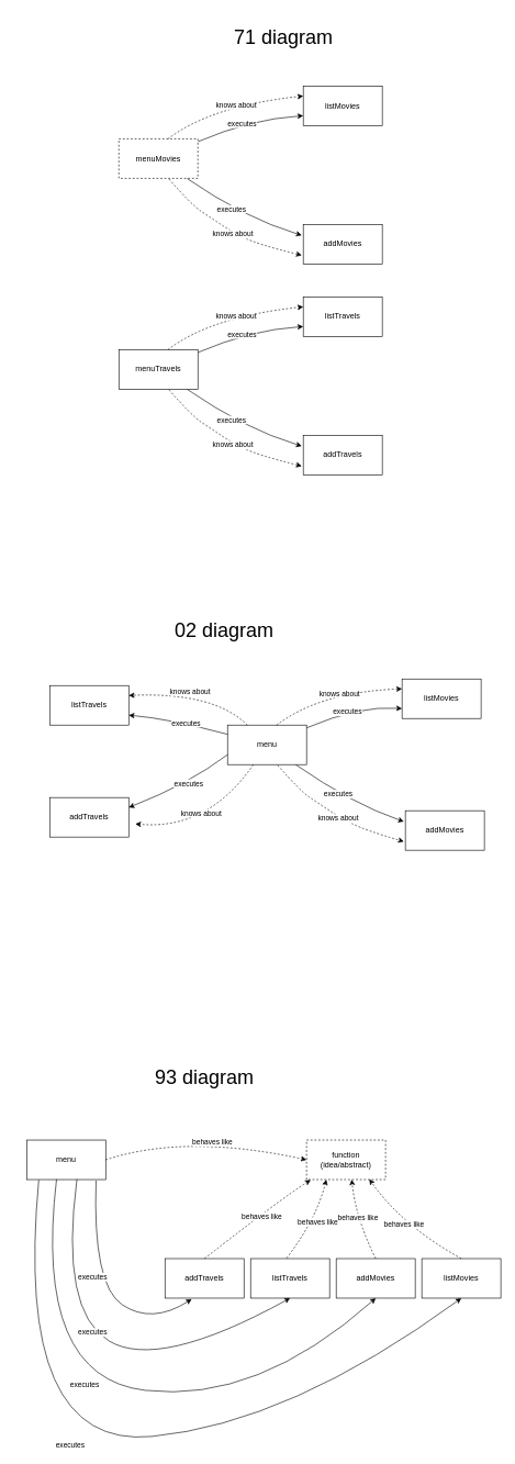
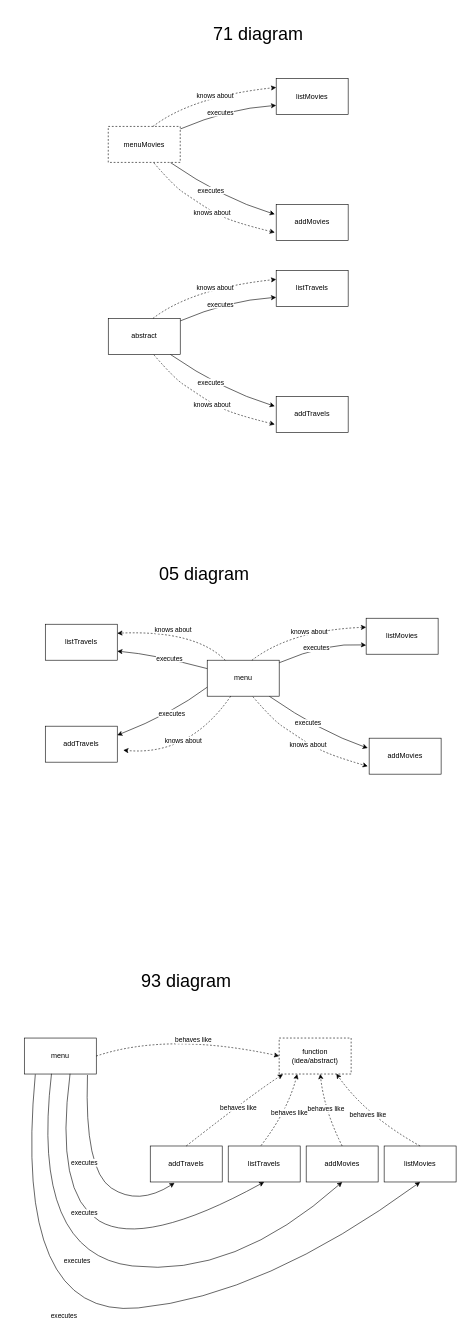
  <mxCell id="0" />
  <mxCell id="1" parent="0" />
  <mxCell id="2" value="menu" style="rounded=0;whiteSpace=wrap;html=1;" vertex="1" parent="1"><mxGeometry x="40" y="1730" width="120" height="60" as="geometry" /></mxCell>
  <mxCell id="3" value="function&lt;br&gt;(idea/abstract)" style="rounded=0;whiteSpace=wrap;html=1;dashed=1;" vertex="1" parent="1"><mxGeometry x="465" y="1730" width="120" height="60" as="geometry" /></mxCell>
  <mxCell id="4" value="" style="curved=1;endArrow=classic;html=1;shadow=0;dashed=1;entryX=0;entryY=0.5;entryDx=0;entryDy=0;exitX=1;exitY=0.5;exitDx=0;exitDy=0;" edge="1" parent="1" source="2" target="3"><mxGeometry width="50" height="50" relative="1" as="geometry"><mxPoint x="330" y="1690" as="sourcePoint" /><mxPoint x="150" y="1645" as="targetPoint" /><Array as="points"><mxPoint x="280" y="1720" /></Array></mxGeometry></mxCell>
  <mxCell id="5" value="behaves like" style="edgeLabel;html=1;align=center;verticalAlign=middle;resizable=0;points=[];" vertex="1" connectable="0" parent="4"><mxGeometry x="0.076" y="-3" relative="1" as="geometry"><mxPoint as="offset" /></mxGeometry></mxCell>
  <mxCell id="6" value="addTravels" style="rounded=0;whiteSpace=wrap;html=1;" vertex="1" parent="1"><mxGeometry x="250" y="1910" width="120" height="60" as="geometry" /></mxCell>
  <mxCell id="7" value="addMovies" style="rounded=0;whiteSpace=wrap;html=1;" vertex="1" parent="1"><mxGeometry x="510" y="1910" width="120" height="60" as="geometry" /></mxCell>
  <mxCell id="8" value="listMovies" style="rounded=0;whiteSpace=wrap;html=1;" vertex="1" parent="1"><mxGeometry x="640" y="1910" width="120" height="60" as="geometry" /></mxCell>
  <mxCell id="9" value="listTravels" style="rounded=0;whiteSpace=wrap;html=1;" vertex="1" parent="1"><mxGeometry x="380" y="1910" width="120" height="60" as="geometry" /></mxCell>
  <mxCell id="10" value="" style="curved=1;endArrow=classic;html=1;shadow=0;dashed=1;entryX=0.052;entryY=1.008;entryDx=0;entryDy=0;exitX=0.5;exitY=0;exitDx=0;exitDy=0;entryPerimeter=0;" edge="1" parent="1" source="6" target="3"><mxGeometry width="50" height="50" relative="1" as="geometry"><mxPoint x="305" y="1860" as="sourcePoint" /><mxPoint x="595" y="1860" as="targetPoint" /><Array as="points"><mxPoint x="425" y="1820" /></Array></mxGeometry></mxCell>
  <mxCell id="11" value="behaves like" style="edgeLabel;html=1;align=center;verticalAlign=middle;resizable=0;points=[];" vertex="1" connectable="0" parent="10"><mxGeometry x="0.076" y="-3" relative="1" as="geometry"><mxPoint as="offset" /></mxGeometry></mxCell>
  <mxCell id="12" value="" style="curved=1;endArrow=classic;html=1;shadow=0;dashed=1;entryX=0.25;entryY=1;entryDx=0;entryDy=0;exitX=0.456;exitY=-0.011;exitDx=0;exitDy=0;exitPerimeter=0;" edge="1" parent="1" source="9" target="3"><mxGeometry width="50" height="50" relative="1" as="geometry"><mxPoint x="490" y="1910" as="sourcePoint" /><mxPoint x="606.24" y="1790.48" as="targetPoint" /><Array as="points"><mxPoint x="480" y="1850" /></Array></mxGeometry></mxCell>
  <mxCell id="13" value="behaves like" style="edgeLabel;html=1;align=center;verticalAlign=middle;resizable=0;points=[];" vertex="1" connectable="0" parent="12"><mxGeometry x="0.076" y="-3" relative="1" as="geometry"><mxPoint as="offset" /></mxGeometry></mxCell>
  <mxCell id="14" value="" style="curved=1;endArrow=classic;html=1;shadow=0;dashed=1;entryX=0.571;entryY=0.999;entryDx=0;entryDy=0;exitX=0.5;exitY=0;exitDx=0;exitDy=0;entryPerimeter=0;" edge="1" parent="1" source="7" target="3"><mxGeometry width="50" height="50" relative="1" as="geometry"><mxPoint x="549.72" y="1909.34" as="sourcePoint" /><mxPoint x="595" y="1790" as="targetPoint" /><Array as="points"><mxPoint x="540" y="1850" /></Array></mxGeometry></mxCell>
  <mxCell id="15" value="behaves like" style="edgeLabel;html=1;align=center;verticalAlign=middle;resizable=0;points=[];" vertex="1" connectable="0" parent="14"><mxGeometry x="0.076" y="-3" relative="1" as="geometry"><mxPoint as="offset" /></mxGeometry></mxCell>
  <mxCell id="16" value="" style="curved=1;endArrow=classic;html=1;shadow=0;dashed=1;entryX=0.794;entryY=0.989;entryDx=0;entryDy=0;exitX=0.5;exitY=0;exitDx=0;exitDy=0;entryPerimeter=0;" edge="1" parent="1" source="8" target="3"><mxGeometry width="50" height="50" relative="1" as="geometry"><mxPoint x="685.74" y="1900.06" as="sourcePoint" /><mxPoint x="634.26" y="1780" as="targetPoint" /><Array as="points"><mxPoint x="610" y="1860" /></Array></mxGeometry></mxCell>
  <mxCell id="17" value="behaves like" style="edgeLabel;html=1;align=center;verticalAlign=middle;resizable=0;points=[];" vertex="1" connectable="0" parent="16"><mxGeometry x="0.076" y="-3" relative="1" as="geometry"><mxPoint as="offset" /></mxGeometry></mxCell>
  <mxCell id="18" style="edgeStyle=none;html=1;curved=1;exitX=0.878;exitY=1.027;exitDx=0;exitDy=0;exitPerimeter=0;entryX=0.338;entryY=1.026;entryDx=0;entryDy=0;entryPerimeter=0;" edge="1" parent="1" source="2" target="6"><mxGeometry relative="1" as="geometry"><mxPoint x="240" y="2070" as="targetPoint" /><Array as="points"><mxPoint x="140" y="1950" /><mxPoint x="230" y="2010" /></Array><mxPoint x="150" y="1880" as="sourcePoint" /></mxGeometry></mxCell>
  <mxCell id="19" value="executes" style="edgeLabel;html=1;align=center;verticalAlign=middle;resizable=0;points=[];" vertex="1" connectable="0" parent="18"><mxGeometry x="-0.139" y="-1" relative="1" as="geometry"><mxPoint as="offset" /></mxGeometry></mxCell>
  <mxCell id="20" style="edgeStyle=none;html=1;curved=1;exitX=0.636;exitY=0.993;exitDx=0;exitDy=0;exitPerimeter=0;entryX=0.5;entryY=1;entryDx=0;entryDy=0;" edge="1" parent="1" source="2" target="9"><mxGeometry relative="1" as="geometry"><mxPoint x="195.28" y="2059.94" as="targetPoint" /><Array as="points"><mxPoint x="90" y="1990" /><mxPoint x="240" y="2080" /></Array><mxPoint x="50.08" y="1880" as="sourcePoint" /></mxGeometry></mxCell>
  <mxCell id="21" value="executes" style="edgeLabel;html=1;align=center;verticalAlign=middle;resizable=0;points=[];" vertex="1" connectable="0" parent="20"><mxGeometry x="-0.139" y="-1" relative="1" as="geometry"><mxPoint as="offset" /></mxGeometry></mxCell>
  <mxCell id="22" style="edgeStyle=none;html=1;curved=1;exitX=0.378;exitY=0.993;exitDx=0;exitDy=0;exitPerimeter=0;entryX=0.5;entryY=1;entryDx=0;entryDy=0;" edge="1" parent="1" source="2" target="7"><mxGeometry relative="1" as="geometry"><mxPoint x="380" y="2040.42" as="targetPoint" /><Array as="points"><mxPoint x="50" y="2090" /><mxPoint x="390" y="2130" /></Array><mxPoint x="56.32" y="1860" as="sourcePoint" /></mxGeometry></mxCell>
  <mxCell id="23" value="executes" style="edgeLabel;html=1;align=center;verticalAlign=middle;resizable=0;points=[];" vertex="1" connectable="0" parent="22"><mxGeometry x="-0.139" y="-1" relative="1" as="geometry"><mxPoint as="offset" /></mxGeometry></mxCell>
  <mxCell id="24" style="edgeStyle=none;html=1;curved=1;exitX=0.153;exitY=1.01;exitDx=0;exitDy=0;exitPerimeter=0;entryX=0.5;entryY=1;entryDx=0;entryDy=0;" edge="1" parent="1" source="2" target="8"><mxGeometry relative="1" as="geometry"><mxPoint x="590" y="2080.42" as="targetPoint" /><Array as="points"><mxPoint x="20" y="2200" /><mxPoint x="440" y="2160" /></Array><mxPoint x="105.36" y="1900" as="sourcePoint" /></mxGeometry></mxCell>
  <mxCell id="25" value="executes" style="edgeLabel;html=1;align=center;verticalAlign=middle;resizable=0;points=[];" vertex="1" connectable="0" parent="24"><mxGeometry x="-0.139" y="-1" relative="1" as="geometry"><mxPoint as="offset" /></mxGeometry></mxCell>
  <mxCell id="26" style="edgeStyle=none;html=1;entryX=-0.019;entryY=0.274;entryDx=0;entryDy=0;entryPerimeter=0;curved=1;" edge="1" parent="1" source="30" target="31"><mxGeometry relative="1" as="geometry"><mxPoint x="605" y="1240" as="targetPoint" /><Array as="points"><mxPoint x="535" y="1220" /></Array></mxGeometry></mxCell>
  <mxCell id="27" value="executes" style="edgeLabel;html=1;align=center;verticalAlign=middle;resizable=0;points=[];" vertex="1" connectable="0" parent="26"><mxGeometry x="-0.171" relative="1" as="geometry"><mxPoint as="offset" /></mxGeometry></mxCell>
  <mxCell id="28" style="edgeStyle=none;html=1;entryX=0;entryY=0.75;entryDx=0;entryDy=0;curved=1;" edge="1" parent="1" source="30" target="32"><mxGeometry relative="1" as="geometry"><mxPoint x="605" y="1070" as="targetPoint" /><Array as="points"><mxPoint x="545" y="1070" /></Array></mxGeometry></mxCell>
  <mxCell id="29" value="executes" style="edgeLabel;html=1;align=center;verticalAlign=middle;resizable=0;points=[];" vertex="1" connectable="0" parent="28"><mxGeometry x="-0.139" y="-1" relative="1" as="geometry"><mxPoint as="offset" /></mxGeometry></mxCell>
  <mxCell id="30" value="menu" style="rounded=0;whiteSpace=wrap;html=1;" vertex="1" parent="1"><mxGeometry x="345" y="1100" width="120" height="60" as="geometry" /></mxCell>
  <mxCell id="31" value="addMovies" style="rounded=0;whiteSpace=wrap;html=1;" vertex="1" parent="1"><mxGeometry x="615" y="1230" width="120" height="60" as="geometry" /></mxCell>
  <mxCell id="32" value="listMovies" style="rounded=0;whiteSpace=wrap;html=1;" vertex="1" parent="1"><mxGeometry x="610" y="1030" width="120" height="60" as="geometry" /></mxCell>
  <mxCell id="33" value="" style="curved=1;endArrow=classic;html=1;exitX=0.621;exitY=0.001;exitDx=0;exitDy=0;exitPerimeter=0;shadow=0;dashed=1;entryX=0;entryY=0.25;entryDx=0;entryDy=0;" edge="1" parent="1" source="30" target="32"><mxGeometry width="50" height="50" relative="1" as="geometry"><mxPoint x="465" y="1060" as="sourcePoint" /><mxPoint x="515" y="1010" as="targetPoint" /><Array as="points"><mxPoint x="485" y="1050" /></Array></mxGeometry></mxCell>
  <mxCell id="34" value="knows about" style="edgeLabel;html=1;align=center;verticalAlign=middle;resizable=0;points=[];" vertex="1" connectable="0" parent="33"><mxGeometry x="0.076" y="-3" relative="1" as="geometry"><mxPoint as="offset" /></mxGeometry></mxCell>
  <mxCell id="35" value="" style="curved=1;endArrow=classic;html=1;exitX=0.634;exitY=1.014;exitDx=0;exitDy=0;exitPerimeter=0;shadow=0;dashed=1;entryX=-0.019;entryY=0.781;entryDx=0;entryDy=0;entryPerimeter=0;" edge="1" parent="1" source="30" target="31"><mxGeometry width="50" height="50" relative="1" as="geometry"><mxPoint x="429.52" y="1200.06" as="sourcePoint" /><mxPoint x="635" y="1146.667" as="targetPoint" /><Array as="points"><mxPoint x="455" y="1200" /><mxPoint x="485" y="1220" /><mxPoint x="515" y="1240" /><mxPoint x="555" y="1260" /></Array></mxGeometry></mxCell>
  <mxCell id="36" value="knows about" style="edgeLabel;html=1;align=center;verticalAlign=middle;resizable=0;points=[];" vertex="1" connectable="0" parent="35"><mxGeometry x="0.076" y="-3" relative="1" as="geometry"><mxPoint as="offset" /></mxGeometry></mxCell>
  <mxCell id="37" value="addTravels" style="rounded=0;whiteSpace=wrap;html=1;" vertex="1" parent="1"><mxGeometry x="75" y="1210" width="120" height="60" as="geometry" /></mxCell>
  <mxCell id="38" value="listTravels" style="rounded=0;whiteSpace=wrap;html=1;" vertex="1" parent="1"><mxGeometry x="75" y="1040" width="120" height="60" as="geometry" /></mxCell>
  <mxCell id="39" value="" style="curved=1;endArrow=classic;html=1;shadow=0;dashed=1;entryX=1;entryY=0.25;entryDx=0;entryDy=0;" edge="1" parent="1" source="30" target="38"><mxGeometry width="50" height="50" relative="1" as="geometry"><mxPoint x="325" y="1030" as="sourcePoint" /><mxPoint x="530.48" y="964.94" as="targetPoint" /><Array as="points"><mxPoint x="325" y="1050" /></Array></mxGeometry></mxCell>
  <mxCell id="40" value="knows about" style="edgeLabel;html=1;align=center;verticalAlign=middle;resizable=0;points=[];" vertex="1" connectable="0" parent="39"><mxGeometry x="0.076" y="-3" relative="1" as="geometry"><mxPoint as="offset" /></mxGeometry></mxCell>
  <mxCell id="41" style="edgeStyle=none;html=1;curved=1;entryX=1;entryY=0.75;entryDx=0;entryDy=0;" edge="1" parent="1" source="30" target="38"><mxGeometry relative="1" as="geometry"><mxPoint x="185" y="1090" as="targetPoint" /><Array as="points"><mxPoint x="255" y="1090" /></Array><mxPoint x="345" y="1049.286" as="sourcePoint" /></mxGeometry></mxCell>
  <mxCell id="42" value="executes" style="edgeLabel;html=1;align=center;verticalAlign=middle;resizable=0;points=[];" vertex="1" connectable="0" parent="41"><mxGeometry x="-0.139" y="-1" relative="1" as="geometry"><mxPoint as="offset" /></mxGeometry></mxCell>
  <mxCell id="43" style="edgeStyle=none;html=1;entryX=1;entryY=0.25;entryDx=0;entryDy=0;curved=1;exitX=0;exitY=0.75;exitDx=0;exitDy=0;" edge="1" parent="1" source="30" target="37"><mxGeometry relative="1" as="geometry"><mxPoint x="165" y="1148.22" as="targetPoint" /><Array as="points"><mxPoint x="285" y="1190" /></Array><mxPoint x="296" y="1230" as="sourcePoint" /></mxGeometry></mxCell>
  <mxCell id="44" value="executes" style="edgeLabel;html=1;align=center;verticalAlign=middle;resizable=0;points=[];" vertex="1" connectable="0" parent="43"><mxGeometry x="-0.139" y="-1" relative="1" as="geometry"><mxPoint as="offset" /></mxGeometry></mxCell>
  <mxCell id="45" value="" style="curved=1;endArrow=classic;html=1;shadow=0;dashed=1;" edge="1" parent="1" source="30"><mxGeometry width="50" height="50" relative="1" as="geometry"><mxPoint x="335" y="1290" as="sourcePoint" /><mxPoint x="205" y="1250" as="targetPoint" /><Array as="points"><mxPoint x="315" y="1260" /></Array></mxGeometry></mxCell>
  <mxCell id="46" value="knows about" style="edgeLabel;html=1;align=center;verticalAlign=middle;resizable=0;points=[];fontSize=11;" vertex="1" connectable="0" parent="45"><mxGeometry x="-0.083" y="-24" relative="1" as="geometry"><mxPoint as="offset" /></mxGeometry></mxCell>
  <mxCell id="47" style="edgeStyle=none;html=1;entryX=-0.019;entryY=0.274;entryDx=0;entryDy=0;entryPerimeter=0;curved=1;" edge="1" parent="1" source="51" target="52"><mxGeometry relative="1" as="geometry"><mxPoint x="440" y="350" as="targetPoint" /><Array as="points"><mxPoint x="370" y="330" /></Array></mxGeometry></mxCell>
  <mxCell id="48" value="executes" style="edgeLabel;html=1;align=center;verticalAlign=middle;resizable=0;points=[];" vertex="1" connectable="0" parent="47"><mxGeometry x="-0.171" relative="1" as="geometry"><mxPoint as="offset" /></mxGeometry></mxCell>
  <mxCell id="49" style="edgeStyle=none;html=1;entryX=0;entryY=0.75;entryDx=0;entryDy=0;curved=1;" edge="1" parent="1" source="51" target="53"><mxGeometry relative="1" as="geometry"><mxPoint x="440" y="180" as="targetPoint" /><Array as="points"><mxPoint x="380" y="180" /></Array></mxGeometry></mxCell>
  <mxCell id="50" value="executes" style="edgeLabel;html=1;align=center;verticalAlign=middle;resizable=0;points=[];" vertex="1" connectable="0" parent="49"><mxGeometry x="-0.139" y="-1" relative="1" as="geometry"><mxPoint as="offset" /></mxGeometry></mxCell>
  <mxCell id="51" value="menuMovies" style="rounded=0;whiteSpace=wrap;html=1;dashed=1;" vertex="1" parent="1"><mxGeometry x="180" y="210" width="120" height="60" as="geometry" /></mxCell>
  <mxCell id="52" value="addMovies" style="rounded=0;whiteSpace=wrap;html=1;" vertex="1" parent="1"><mxGeometry x="460" y="340" width="120" height="60" as="geometry" /></mxCell>
  <mxCell id="53" value="listMovies" style="rounded=0;whiteSpace=wrap;html=1;" vertex="1" parent="1"><mxGeometry x="460" y="130" width="120" height="60" as="geometry" /></mxCell>
  <mxCell id="54" value="" style="curved=1;endArrow=classic;html=1;exitX=0.621;exitY=0.001;exitDx=0;exitDy=0;exitPerimeter=0;shadow=0;dashed=1;entryX=0;entryY=0.25;entryDx=0;entryDy=0;" edge="1" parent="1" source="51" target="53"><mxGeometry width="50" height="50" relative="1" as="geometry"><mxPoint x="300" y="170" as="sourcePoint" /><mxPoint x="350" y="120" as="targetPoint" /><Array as="points"><mxPoint x="320" y="160" /></Array></mxGeometry></mxCell>
  <mxCell id="55" value="knows about" style="edgeLabel;html=1;align=center;verticalAlign=middle;resizable=0;points=[];" vertex="1" connectable="0" parent="54"><mxGeometry x="0.076" y="-3" relative="1" as="geometry"><mxPoint as="offset" /></mxGeometry></mxCell>
  <mxCell id="56" value="" style="curved=1;endArrow=classic;html=1;exitX=0.634;exitY=1.014;exitDx=0;exitDy=0;exitPerimeter=0;shadow=0;dashed=1;entryX=-0.019;entryY=0.781;entryDx=0;entryDy=0;entryPerimeter=0;" edge="1" parent="1" source="51" target="52"><mxGeometry width="50" height="50" relative="1" as="geometry"><mxPoint x="264.52" y="310.06" as="sourcePoint" /><mxPoint x="470" y="256.667" as="targetPoint" /><Array as="points"><mxPoint x="290" y="310" /><mxPoint x="320" y="330" /><mxPoint x="350" y="350" /><mxPoint x="390" y="370" /></Array></mxGeometry></mxCell>
  <mxCell id="57" value="knows about" style="edgeLabel;html=1;align=center;verticalAlign=middle;resizable=0;points=[];" vertex="1" connectable="0" parent="56"><mxGeometry x="0.076" y="-3" relative="1" as="geometry"><mxPoint as="offset" /></mxGeometry></mxCell>
  <mxCell id="58" style="edgeStyle=none;html=1;entryX=-0.019;entryY=0.274;entryDx=0;entryDy=0;entryPerimeter=0;curved=1;" edge="1" parent="1" source="62" target="63"><mxGeometry relative="1" as="geometry"><mxPoint x="440" y="670" as="targetPoint" /><Array as="points"><mxPoint x="370" y="650" /></Array></mxGeometry></mxCell>
  <mxCell id="59" value="executes" style="edgeLabel;html=1;align=center;verticalAlign=middle;resizable=0;points=[];" vertex="1" connectable="0" parent="58"><mxGeometry x="-0.171" relative="1" as="geometry"><mxPoint as="offset" /></mxGeometry></mxCell>
  <mxCell id="60" style="edgeStyle=none;html=1;entryX=0;entryY=0.75;entryDx=0;entryDy=0;curved=1;" edge="1" parent="1" source="62" target="64"><mxGeometry relative="1" as="geometry"><mxPoint x="440" y="500" as="targetPoint" /><Array as="points"><mxPoint x="380" y="500" /></Array></mxGeometry></mxCell>
  <mxCell id="61" value="executes" style="edgeLabel;html=1;align=center;verticalAlign=middle;resizable=0;points=[];" vertex="1" connectable="0" parent="60"><mxGeometry x="-0.139" y="-1" relative="1" as="geometry"><mxPoint as="offset" /></mxGeometry></mxCell>
- <mxCell id="62" value="menuTravels" style="rounded=0;whiteSpace=wrap;html=1;" vertex="1" parent="1"><mxGeometry x="180" y="530" width="120" height="60" as="geometry" /></mxCell>
+ <mxCell id="62" value="abstract" style="rounded=0;whiteSpace=wrap;html=1;" vertex="1" parent="1"><mxGeometry x="180" y="530" width="120" height="60" as="geometry" /></mxCell>
  <mxCell id="63" value="addTravels" style="rounded=0;whiteSpace=wrap;html=1;" vertex="1" parent="1"><mxGeometry x="460" y="660" width="120" height="60" as="geometry" /></mxCell>
  <mxCell id="64" value="listTravels" style="rounded=0;whiteSpace=wrap;html=1;" vertex="1" parent="1"><mxGeometry x="460" y="450" width="120" height="60" as="geometry" /></mxCell>
  <mxCell id="65" value="" style="curved=1;endArrow=classic;html=1;exitX=0.621;exitY=0.001;exitDx=0;exitDy=0;exitPerimeter=0;shadow=0;dashed=1;entryX=0;entryY=0.25;entryDx=0;entryDy=0;" edge="1" parent="1" source="62" target="64"><mxGeometry width="50" height="50" relative="1" as="geometry"><mxPoint x="300" y="490" as="sourcePoint" /><mxPoint x="350" y="440" as="targetPoint" /><Array as="points"><mxPoint x="320" y="480" /></Array></mxGeometry></mxCell>
  <mxCell id="66" value="knows about" style="edgeLabel;html=1;align=center;verticalAlign=middle;resizable=0;points=[];" vertex="1" connectable="0" parent="65"><mxGeometry x="0.076" y="-3" relative="1" as="geometry"><mxPoint as="offset" /></mxGeometry></mxCell>
  <mxCell id="67" value="" style="curved=1;endArrow=classic;html=1;exitX=0.634;exitY=1.014;exitDx=0;exitDy=0;exitPerimeter=0;shadow=0;dashed=1;entryX=-0.019;entryY=0.781;entryDx=0;entryDy=0;entryPerimeter=0;" edge="1" parent="1" source="62" target="63"><mxGeometry width="50" height="50" relative="1" as="geometry"><mxPoint x="264.52" y="630.06" as="sourcePoint" /><mxPoint x="470" y="576.667" as="targetPoint" /><Array as="points"><mxPoint x="290" y="630" /><mxPoint x="320" y="650" /><mxPoint x="350" y="670" /><mxPoint x="390" y="690" /></Array></mxGeometry></mxCell>
  <mxCell id="68" value="knows about" style="edgeLabel;html=1;align=center;verticalAlign=middle;resizable=0;points=[];" vertex="1" connectable="0" parent="67"><mxGeometry x="0.076" y="-3" relative="1" as="geometry"><mxPoint as="offset" /></mxGeometry></mxCell>
  <mxCell id="69" value="&lt;font style=&quot;font-size: 30px&quot;&gt;93 diagram&lt;/font&gt;" style="text;html=1;strokeColor=none;fillColor=none;align=center;verticalAlign=middle;whiteSpace=wrap;rounded=0;" vertex="1" parent="1"><mxGeometry x="40" y="1600" width="540" height="70" as="geometry" /></mxCell>
- <mxCell id="70" value="&lt;font style=&quot;font-size: 30px&quot;&gt;02 diagram&lt;/font&gt;" style="text;html=1;strokeColor=none;fillColor=none;align=center;verticalAlign=middle;whiteSpace=wrap;rounded=0;" vertex="1" parent="1"><mxGeometry x="70" y="920" width="540" height="70" as="geometry" /></mxCell>
+ <mxCell id="70" value="&lt;font style=&quot;font-size: 30px&quot;&gt;05 diagram&lt;/font&gt;" style="text;html=1;strokeColor=none;fillColor=none;align=center;verticalAlign=middle;whiteSpace=wrap;rounded=0;" vertex="1" parent="1"><mxGeometry x="70" y="920" width="540" height="70" as="geometry" /></mxCell>
  <mxCell id="71" value="&lt;font style=&quot;font-size: 30px&quot;&gt;71 diagram&lt;/font&gt;" style="text;html=1;strokeColor=none;fillColor=none;align=center;verticalAlign=middle;whiteSpace=wrap;rounded=0;" vertex="1" parent="1"><mxGeometry x="160" y="20" width="540" height="70" as="geometry" /></mxCell>
